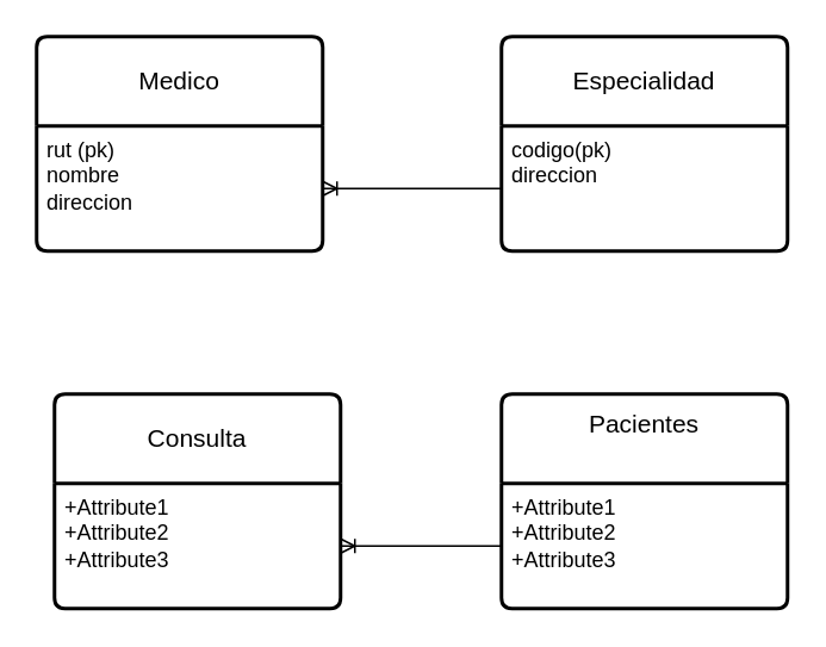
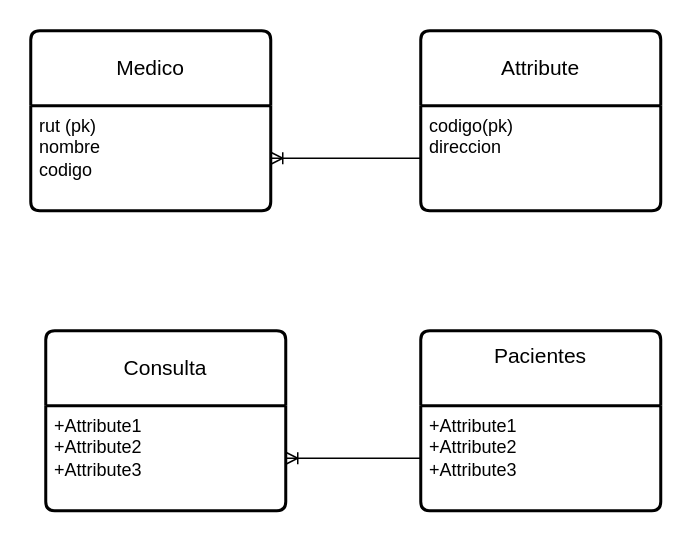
  <mxCell id="0" />
  <mxCell id="1" parent="0" />
  <mxCell id="2" value="Medico" style="swimlane;childLayout=stackLayout;horizontal=1;startSize=50;horizontalStack=0;rounded=1;fontSize=14;fontStyle=0;strokeWidth=2;resizeParent=0;resizeLast=1;shadow=0;dashed=0;align=center;arcSize=4;whiteSpace=wrap;html=1;" vertex="1" parent="1"><mxGeometry x="20" y="20" width="160" height="120" as="geometry" /></mxCell>
- <mxCell id="3" value="rut (pk)&lt;div&gt;nombre&lt;/div&gt;&lt;div&gt;direccion&lt;/div&gt;&lt;div&gt;&lt;br&gt;&lt;/div&gt;" style="align=left;strokeColor=none;fillColor=none;spacingLeft=4;fontSize=12;verticalAlign=top;resizable=0;rotatable=0;part=1;html=1;" vertex="1" parent="2"><mxGeometry y="50" width="160" height="70" as="geometry" /></mxCell>
- <mxCell id="4" value="Especialidad" style="swimlane;childLayout=stackLayout;horizontal=1;startSize=50;horizontalStack=0;rounded=1;fontSize=14;fontStyle=0;strokeWidth=2;resizeParent=0;resizeLast=1;shadow=0;dashed=0;align=center;arcSize=4;whiteSpace=wrap;html=1;" vertex="1" parent="1"><mxGeometry x="280" y="20" width="160" height="120" as="geometry" /></mxCell>
+ <mxCell id="3" value="rut (pk)&lt;div&gt;nombre&lt;/div&gt;&lt;div&gt;codigo&lt;/div&gt;&lt;div&gt;&lt;br&gt;&lt;/div&gt;" style="align=left;strokeColor=none;fillColor=none;spacingLeft=4;fontSize=12;verticalAlign=top;resizable=0;rotatable=0;part=1;html=1;" vertex="1" parent="2"><mxGeometry y="50" width="160" height="70" as="geometry" /></mxCell>
+ <mxCell id="4" value="Attribute" style="swimlane;childLayout=stackLayout;horizontal=1;startSize=50;horizontalStack=0;rounded=1;fontSize=14;fontStyle=0;strokeWidth=2;resizeParent=0;resizeLast=1;shadow=0;dashed=0;align=center;arcSize=4;whiteSpace=wrap;html=1;" vertex="1" parent="1"><mxGeometry x="280" y="20" width="160" height="120" as="geometry" /></mxCell>
  <mxCell id="5" value="codigo(pk)&lt;div&gt;direccion&lt;/div&gt;" style="align=left;strokeColor=none;fillColor=none;spacingLeft=4;fontSize=12;verticalAlign=top;resizable=0;rotatable=0;part=1;html=1;" vertex="1" parent="4"><mxGeometry y="50" width="160" height="70" as="geometry" /></mxCell>
  <mxCell id="6" value="Consulta" style="swimlane;childLayout=stackLayout;horizontal=1;startSize=50;horizontalStack=0;rounded=1;fontSize=14;fontStyle=0;strokeWidth=2;resizeParent=0;resizeLast=1;shadow=0;dashed=0;align=center;arcSize=4;whiteSpace=wrap;html=1;" vertex="1" parent="1"><mxGeometry x="30" y="220" width="160" height="120" as="geometry" /></mxCell>
  <mxCell id="7" value="+Attribute1&#10;+Attribute2&#10;+Attribute3" style="align=left;strokeColor=none;fillColor=none;spacingLeft=4;fontSize=12;verticalAlign=top;resizable=0;rotatable=0;part=1;html=1;" vertex="1" parent="6"><mxGeometry y="50" width="160" height="70" as="geometry" /></mxCell>
  <mxCell id="8" value="Pacientes&lt;div&gt;&lt;br&gt;&lt;/div&gt;" style="swimlane;childLayout=stackLayout;horizontal=1;startSize=50;horizontalStack=0;rounded=1;fontSize=14;fontStyle=0;strokeWidth=2;resizeParent=0;resizeLast=1;shadow=0;dashed=0;align=center;arcSize=4;whiteSpace=wrap;html=1;" vertex="1" parent="1"><mxGeometry x="280" y="220" width="160" height="120" as="geometry" /></mxCell>
  <mxCell id="9" value="+Attribute1&#10;+Attribute2&#10;+Attribute3" style="align=left;strokeColor=none;fillColor=none;spacingLeft=4;fontSize=12;verticalAlign=top;resizable=0;rotatable=0;part=1;html=1;" vertex="1" parent="8"><mxGeometry y="50" width="160" height="70" as="geometry" /></mxCell>
  <mxCell id="10" value="" style="edgeStyle=entityRelationEdgeStyle;fontSize=12;html=1;endArrow=ERoneToMany;rounded=0;" edge="1" parent="1" target="3"><mxGeometry width="100" height="100" relative="1" as="geometry"><mxPoint x="250" y="105" as="sourcePoint" /><mxPoint x="300" y="210" as="targetPoint" /><Array as="points"><mxPoint x="270" y="100" /></Array></mxGeometry></mxCell>
  <mxCell id="11" value="" style="fontSize=12;html=1;endArrow=ERoneToMany;rounded=0;exitX=0;exitY=0.5;exitDx=0;exitDy=0;entryX=1;entryY=0.5;entryDx=0;entryDy=0;" edge="1" parent="1" source="9" target="7"><mxGeometry width="100" height="100" relative="1" as="geometry"><mxPoint x="200" y="310" as="sourcePoint" /><mxPoint x="300" y="210" as="targetPoint" /></mxGeometry></mxCell>
